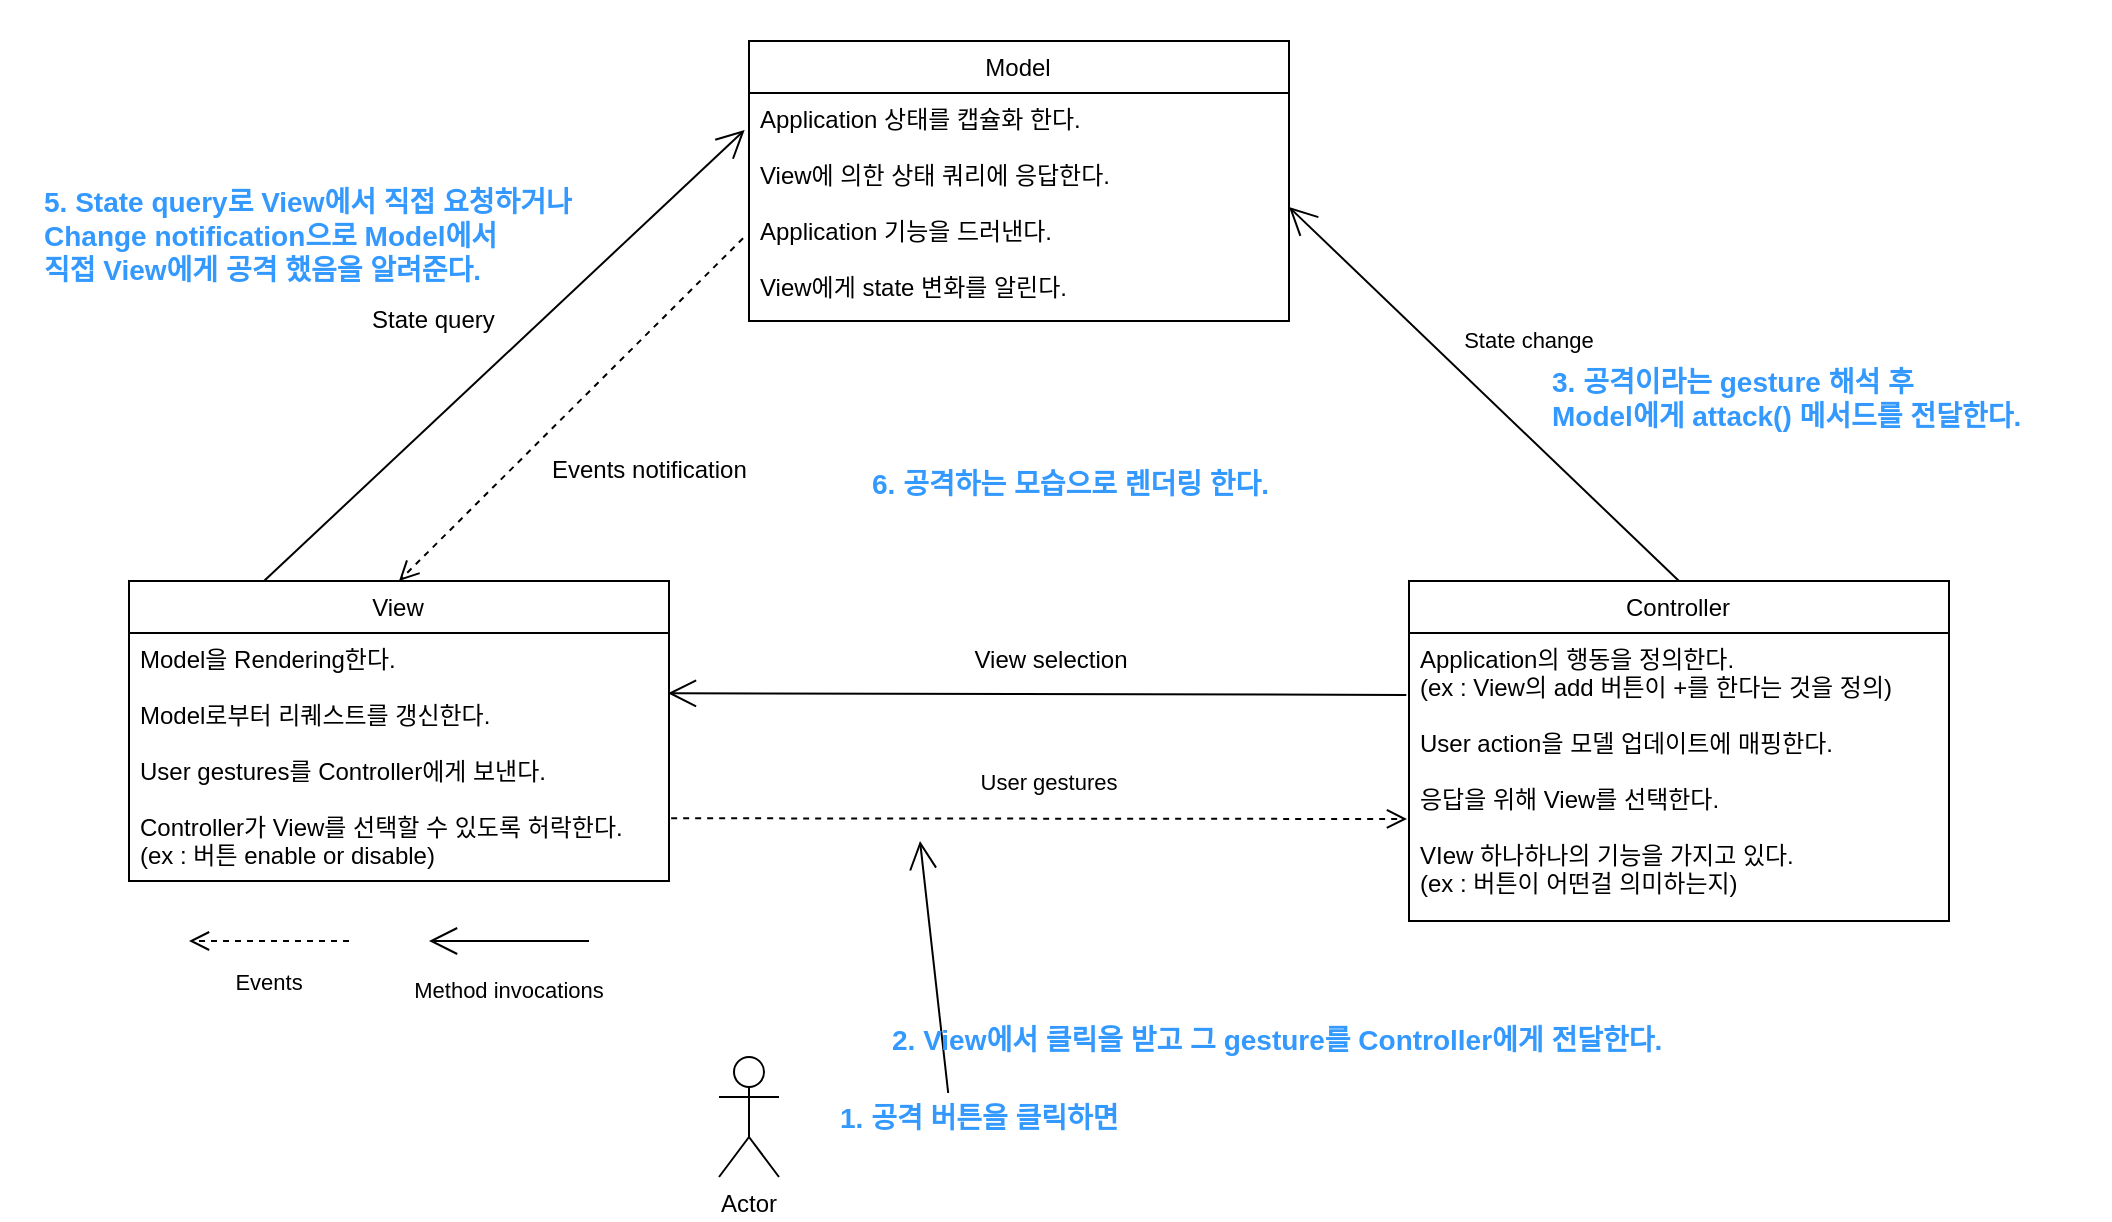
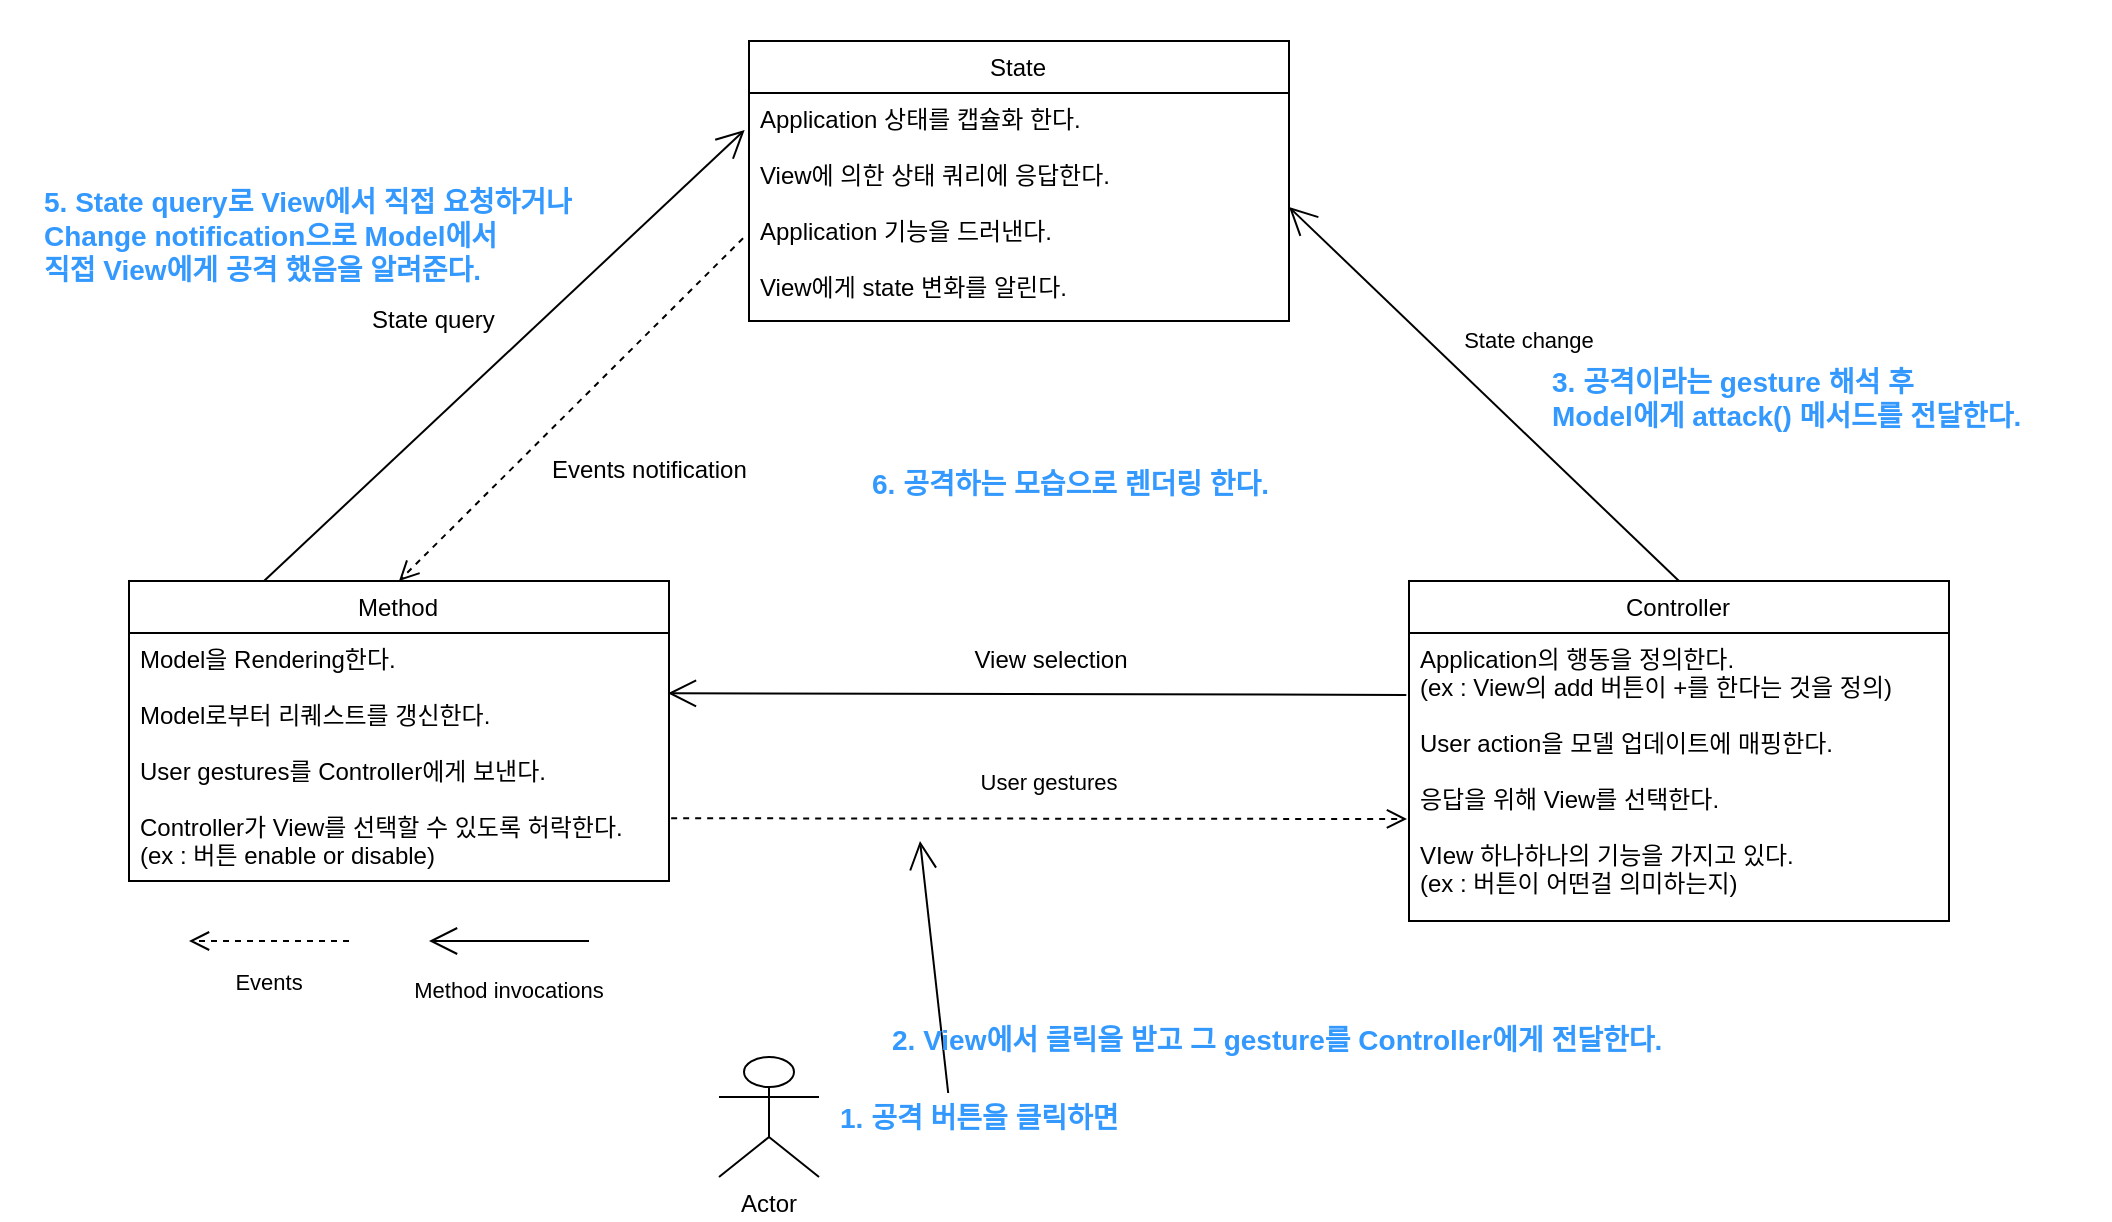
  <mxCell id="0" />
  <mxCell id="1" parent="0" />
- <mxCell id="2" value="&#10;Model&#10;" parent="1" vertex="1" style="swimlane;fontStyle=0;childLayout=stackLayout;horizontal=1;startSize=26;fillColor=none;horizontalStack=0;resizeParent=1;resizeParentMax=0;resizeLast=0;collapsible=1;marginBottom=0;"><mxGeometry as="geometry" height="140" width="270" x="374" y="20" /></mxCell>
+ <mxCell id="2" value="&#10;State&#10;" parent="1" vertex="1" style="swimlane;fontStyle=0;childLayout=stackLayout;horizontal=1;startSize=26;fillColor=none;horizontalStack=0;resizeParent=1;resizeParentMax=0;resizeLast=0;collapsible=1;marginBottom=0;"><mxGeometry as="geometry" height="140" width="270" x="374" y="20" /></mxCell>
  <mxCell id="3" value="Application 상태를 캡슐화 한다.&#10;&#10;View에 의한 상태 쿼리에 응답한다.&#10;&#10;Application 기능을 드러낸다.&#10;&#10;View에게 state 변화를 알린다." parent="2" vertex="1" style="text;strokeColor=none;fillColor=none;align=left;verticalAlign=top;spacingLeft=4;spacingRight=4;overflow=hidden;rotatable=0;points=[[0,0.5],[1,0.5]];portConstraint=eastwest;"><mxGeometry as="geometry" height="114" width="270" y="26" /></mxCell>
- <mxCell id="4" value="&#10;View&#10;" parent="1" vertex="1" style="swimlane;fontStyle=0;childLayout=stackLayout;horizontal=1;startSize=26;fillColor=none;horizontalStack=0;resizeParent=1;resizeParentMax=0;resizeLast=0;collapsible=1;marginBottom=0;"><mxGeometry as="geometry" height="150" width="270" x="64" y="290" /></mxCell>
+ <mxCell id="4" value="&#10;Method&#10;" parent="1" vertex="1" style="swimlane;fontStyle=0;childLayout=stackLayout;horizontal=1;startSize=26;fillColor=none;horizontalStack=0;resizeParent=1;resizeParentMax=0;resizeLast=0;collapsible=1;marginBottom=0;"><mxGeometry as="geometry" height="150" width="270" x="64" y="290" /></mxCell>
  <mxCell id="5" value="Model을 Rendering한다.&#10;&#10;Model로부터 리퀘스트를 갱신한다.&#10;&#10;User gestures를 Controller에게 보낸다.&#10;&#10;Controller가 View를 선택할 수 있도록 허락한다.&#10;(ex : 버튼 enable or disable)&#10;" parent="4" vertex="1" style="text;strokeColor=none;fillColor=none;align=left;verticalAlign=top;spacingLeft=4;spacingRight=4;overflow=hidden;rotatable=0;points=[[0,0.5],[1,0.5]];portConstraint=eastwest;"><mxGeometry as="geometry" height="124" width="270" y="26" /></mxCell>
  <mxCell id="6" value="&#10;Controller&#10;" parent="1" vertex="1" style="swimlane;fontStyle=0;childLayout=stackLayout;horizontal=1;startSize=26;fillColor=none;horizontalStack=0;resizeParent=1;resizeParentMax=0;resizeLast=0;collapsible=1;marginBottom=0;"><mxGeometry as="geometry" height="170" width="270" x="704" y="290" /></mxCell>
  <mxCell id="7" value="Application의 행동을 정의한다.&#10;(ex : View의 add 버튼이 +를 한다는 것을 정의)&#10;&#10;User action을 모델 업데이트에 매핑한다.&#10;&#10;응답을 위해 View를 선택한다.&#10;&#10;VIew 하나하나의 기능을 가지고 있다.&#10;(ex : 버튼이 어떤걸 의미하는지)&#10;" parent="6" vertex="1" style="text;strokeColor=none;fillColor=none;align=left;verticalAlign=top;spacingLeft=4;spacingRight=4;overflow=hidden;rotatable=0;points=[[0,0.5],[1,0.5]];portConstraint=eastwest;"><mxGeometry as="geometry" height="144" width="270" y="26" /></mxCell>
  <mxCell id="8" value="" parent="1" style="endArrow=open;endFill=1;endSize=12;html=1;entryX=-0.008;entryY=0.162;entryDx=0;entryDy=0;exitX=0.25;exitY=0;exitDx=0;exitDy=0;entryPerimeter=0;" target="3" edge="1" source="4"><mxGeometry as="geometry" width="160" relative="1"><mxPoint as="sourcePoint" x="74" y="240" /><mxPoint as="targetPoint" x="234" y="240" /></mxGeometry></mxCell>
  <mxCell id="9" value="" parent="1" style="html=1;verticalAlign=bottom;endArrow=open;dashed=1;endSize=8;exitX=-0.011;exitY=0.637;exitDx=0;exitDy=0;entryX=0.5;entryY=0;entryDx=0;entryDy=0;exitPerimeter=0;" target="4" edge="1" source="3"><mxGeometry as="geometry" relative="1"><mxPoint as="sourcePoint" x="334" y="260" /><mxPoint as="targetPoint" x="254" y="260" /></mxGeometry></mxCell>
  <mxCell id="10" value="State query" parent="1" vertex="1" style="text;html=1;resizable=0;points=[];autosize=1;align=left;verticalAlign=top;spacingTop=-4;"><mxGeometry as="geometry" height="20" width="80" x="184" y="150" /></mxCell>
  <mxCell id="11" value="Events notification&lt;br&gt;" parent="1" vertex="1" style="text;html=1;resizable=0;points=[];autosize=1;align=left;verticalAlign=top;spacingTop=-4;"><mxGeometry as="geometry" height="20" width="120" x="274" y="225" /></mxCell>
  <mxCell id="12" value="User gestures&lt;br&gt;" parent="1" style="html=1;verticalAlign=bottom;endArrow=open;dashed=1;endSize=8;exitX=1.004;exitY=0.747;exitDx=0;exitDy=0;exitPerimeter=0;" edge="1" source="5"><mxGeometry as="geometry" relative="1" x="0.027" y="9"><mxPoint as="sourcePoint" x="564" y="470" /><mxPoint as="targetPoint" x="703" y="409" /><mxPoint as="offset" /></mxGeometry></mxCell>
  <mxCell id="13" value="" parent="1" style="endArrow=open;endFill=1;endSize=12;html=1;exitX=-0.005;exitY=0.215;exitDx=0;exitDy=0;exitPerimeter=0;entryX=0.998;entryY=0.243;entryDx=0;entryDy=0;entryPerimeter=0;" target="5" edge="1" source="7"><mxGeometry as="geometry" width="160" relative="1"><mxPoint as="sourcePoint" x="414" y="340" /><mxPoint as="targetPoint" x="574" y="340" /></mxGeometry></mxCell>
  <mxCell id="14" value="View selection&lt;br&gt;" parent="13" vertex="1" style="text;html=1;resizable=0;points=[];align=center;verticalAlign=middle;labelBackgroundColor=#ffffff;" connectable="0"><mxGeometry as="geometry" relative="1" x="0.119" y="-2"><mxPoint as="offset" x="29" y="-14.5" /></mxGeometry></mxCell>
  <mxCell id="15" value="State change" parent="1" style="endArrow=open;endFill=1;endSize=12;html=1;entryX=1;entryY=0.5;entryDx=0;entryDy=0;exitX=0.5;exitY=0;exitDx=0;exitDy=0;" target="3" edge="1" source="6"><mxGeometry as="geometry" width="160" relative="1" x="0.016" y="-35"><mxPoint as="sourcePoint" x="754" y="244.5" /><mxPoint as="targetPoint" x="914" y="244.5" /><mxPoint as="offset" /></mxGeometry></mxCell>
  <mxCell id="16" value="Events&lt;br&gt;" parent="1" style="html=1;verticalAlign=bottom;endArrow=open;dashed=1;endSize=8;" edge="1"><mxGeometry as="geometry" relative="1" y="30"><mxPoint as="sourcePoint" x="174" y="470" /><mxPoint as="targetPoint" x="94" y="470" /><mxPoint as="offset" /></mxGeometry></mxCell>
  <mxCell id="17" value="Method invocations" parent="1" style="endArrow=open;endFill=1;endSize=12;html=1;" edge="1"><mxGeometry as="geometry" width="160" relative="1" y="25"><mxPoint as="sourcePoint" x="294" y="470" /><mxPoint as="targetPoint" x="214" y="470" /><mxPoint as="offset" /></mxGeometry></mxCell>
- <mxCell id="18" value="Actor" parent="1" vertex="1" style="shape=umlActor;verticalLabelPosition=bottom;labelBackgroundColor=#ffffff;verticalAlign=top;html=1;"><mxGeometry as="geometry" height="60" width="30" x="359" y="528" /></mxCell>
+ <mxCell id="18" value="Actor" parent="1" vertex="1" style="shape=umlActor;verticalLabelPosition=bottom;labelBackgroundColor=#ffffff;verticalAlign=top;html=1;"><mxGeometry x="359" y="528" as="geometry" height="60" width="50" /></mxCell>
  <mxCell id="19" value="&lt;b style=&quot;font-size: 14px&quot;&gt;&lt;font color=&quot;#3399ff&quot; style=&quot;font-size: 14px&quot;&gt;1. 공격 버튼을 클릭하면&lt;/font&gt;&lt;/b&gt;&lt;br style=&quot;font-size: 14px&quot;&gt;" parent="1" vertex="1" style="text;html=1;resizable=0;points=[];autosize=1;align=left;verticalAlign=top;spacingTop=-4;"><mxGeometry x="417.5" y="548" as="geometry" height="20" width="170" /></mxCell>
  <mxCell id="20" value="" parent="1" style="endArrow=open;endFill=1;endSize=12;html=1;exitX=0.33;exitY=-0.1;exitDx=0;exitDy=0;exitPerimeter=0;" edge="1" source="19"><mxGeometry as="geometry" width="160" relative="1"><mxPoint as="sourcePoint" x="-0.5" y="610" /><mxPoint as="targetPoint" x="459.5" y="420" /></mxGeometry></mxCell>
  <mxCell id="21" value="&lt;font color=&quot;#3399ff&quot; style=&quot;font-size: 14px&quot;&gt;&lt;b&gt;2. View에서 클릭을 받고 그 gesture를 Controller에게 전달한다.&lt;/b&gt;&lt;/font&gt;&lt;br style=&quot;font-size: 14px&quot;&gt;" parent="1" vertex="1" style="text;html=1;resizable=0;points=[];autosize=1;align=left;verticalAlign=top;spacingTop=-4;"><mxGeometry x="444" y="508.5" as="geometry" height="20" width="420" /></mxCell>
  <mxCell id="22" value="&lt;font color=&quot;#3399ff&quot; style=&quot;font-size: 14px&quot;&gt;&lt;b&gt;3. 공격이라는 gesture 해석 후&lt;br&gt;Model에게 attack() 메서드를 전달한다.&lt;/b&gt;&lt;/font&gt;&lt;br style=&quot;font-size: 14px&quot;&gt;" parent="1" vertex="1" style="text;html=1;resizable=0;points=[];autosize=1;align=left;verticalAlign=top;spacingTop=-4;"><mxGeometry as="geometry" height="30" width="260" x="774" y="180" /></mxCell>
  <mxCell id="23" value="&lt;font color=&quot;#3399ff&quot; style=&quot;font-size: 14px&quot;&gt;&lt;b&gt;5. State query로 View에서 직접 요청하거나&lt;br&gt;Change notification으로 Model에서&amp;nbsp;&lt;br&gt;직접 View에게 공격 했음을 알려준다.&lt;/b&gt;&lt;/font&gt;&lt;br style=&quot;font-size: 14px&quot;&gt;" parent="1" vertex="1" style="text;html=1;resizable=0;points=[];autosize=1;align=left;verticalAlign=top;spacingTop=-4;"><mxGeometry as="geometry" height="50" width="290" x="20" y="90" /></mxCell>
  <mxCell id="24" value="&lt;font color=&quot;#3399ff&quot; style=&quot;font-size: 14px&quot;&gt;&lt;b&gt;6. 공격하는 모습으로 렌더링 한다.&lt;/b&gt;&lt;/font&gt;&lt;br style=&quot;font-size: 14px&quot;&gt;" parent="1" vertex="1" style="text;html=1;resizable=0;points=[];autosize=1;align=left;verticalAlign=top;spacingTop=-4;"><mxGeometry x="434" y="231" as="geometry" height="20" width="230" /></mxCell>
